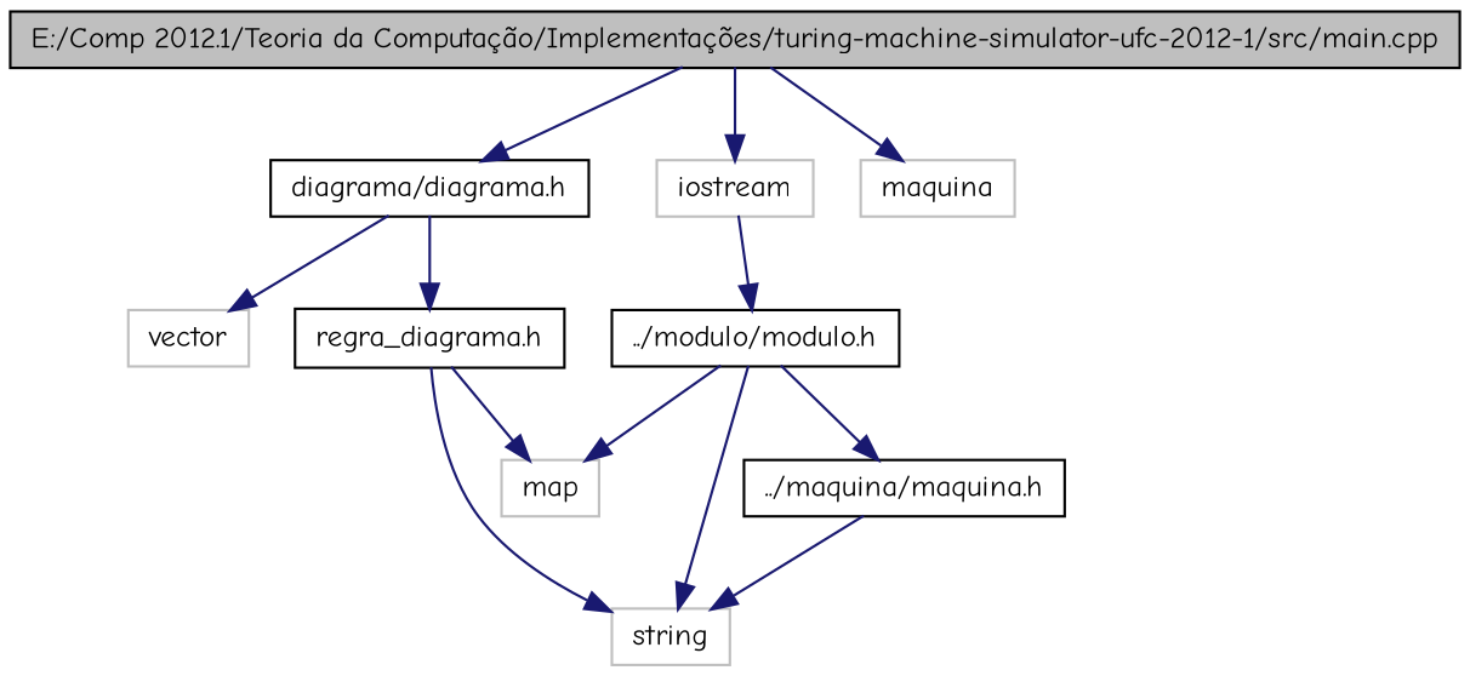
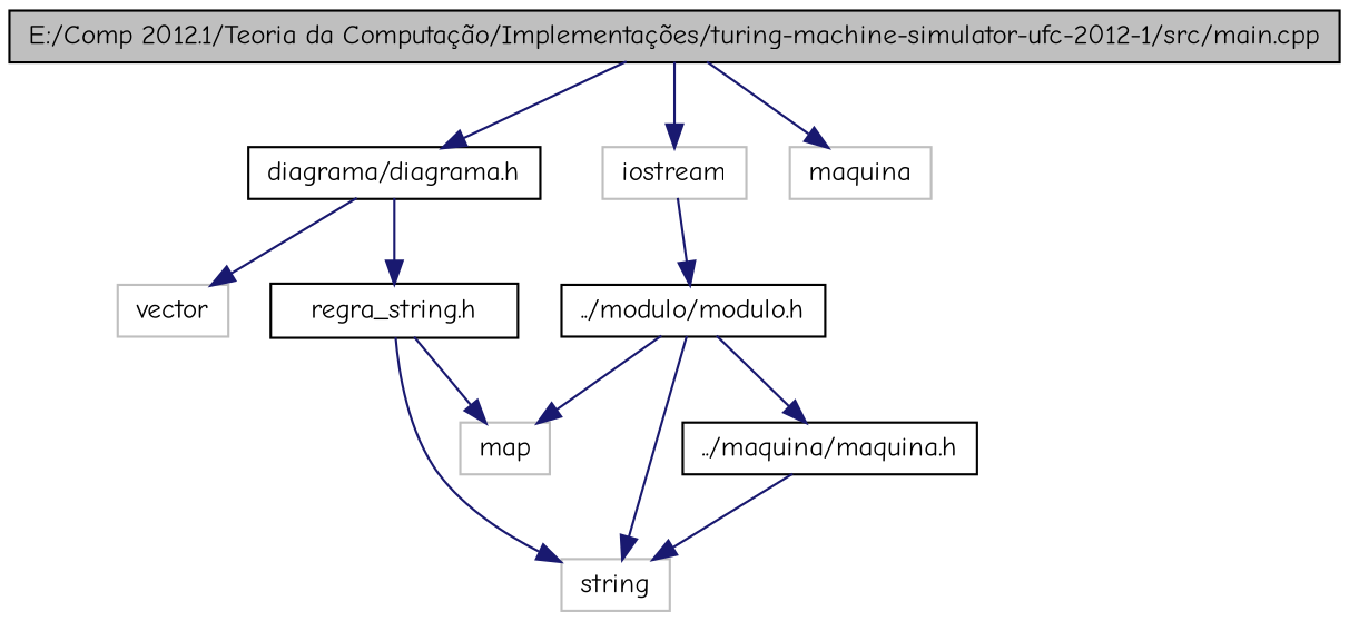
  digraph {
    fontname="Comic Neue"
    node [color=black fillcolor=white fontname="Comic Neue" fontsize=12 shape=record style=filled]
    edge [color=midnightblue fontname="Comic Neue" fontsize=12 labelfontname=Helvetica labelfontsize=12 style=solid]
    n1 [fillcolor=grey75 fontcolor=black height=0.2 label="E:/Comp 2012.1/Teoria da Computação/Implementações/turing-machine-simulator-ufc-2012-1/src/main.cpp" width=0.4]
    n2 [height=0.2 label="diagrama/diagrama.h" width=0.4]
    n3 [color=grey75 height=0.2 label=iostream width=0.4]
    n4 [color=grey75 height=0.2 label=maquina width=0.4]
    n5 [color=grey75 height=0.2 label=vector width=0.4]
-   n6 [height=0.2 label="regra_diagrama.h" width=0.4]
+   n6 [height=0.2 label="regra_string.h" width=0.4]
    n7 [height=0.2 label="../modulo/modulo.h" width=0.4]
    n8 [color=grey75 height=0.2 label=string width=0.4]
    n9 [color=grey75 height=0.2 label=map width=0.4]
    n10 [height=0.2 label="../maquina/maquina.h" width=0.4]
    n1 -> n2
    n1 -> n3
    n1 -> n4
    n2 -> n5
    n2 -> n6
    n3 -> n7
    n6 -> n8
    n6 -> n9
    n7 -> n8
    n7 -> n9
    n7 -> n10
    n10 -> n8
  }
